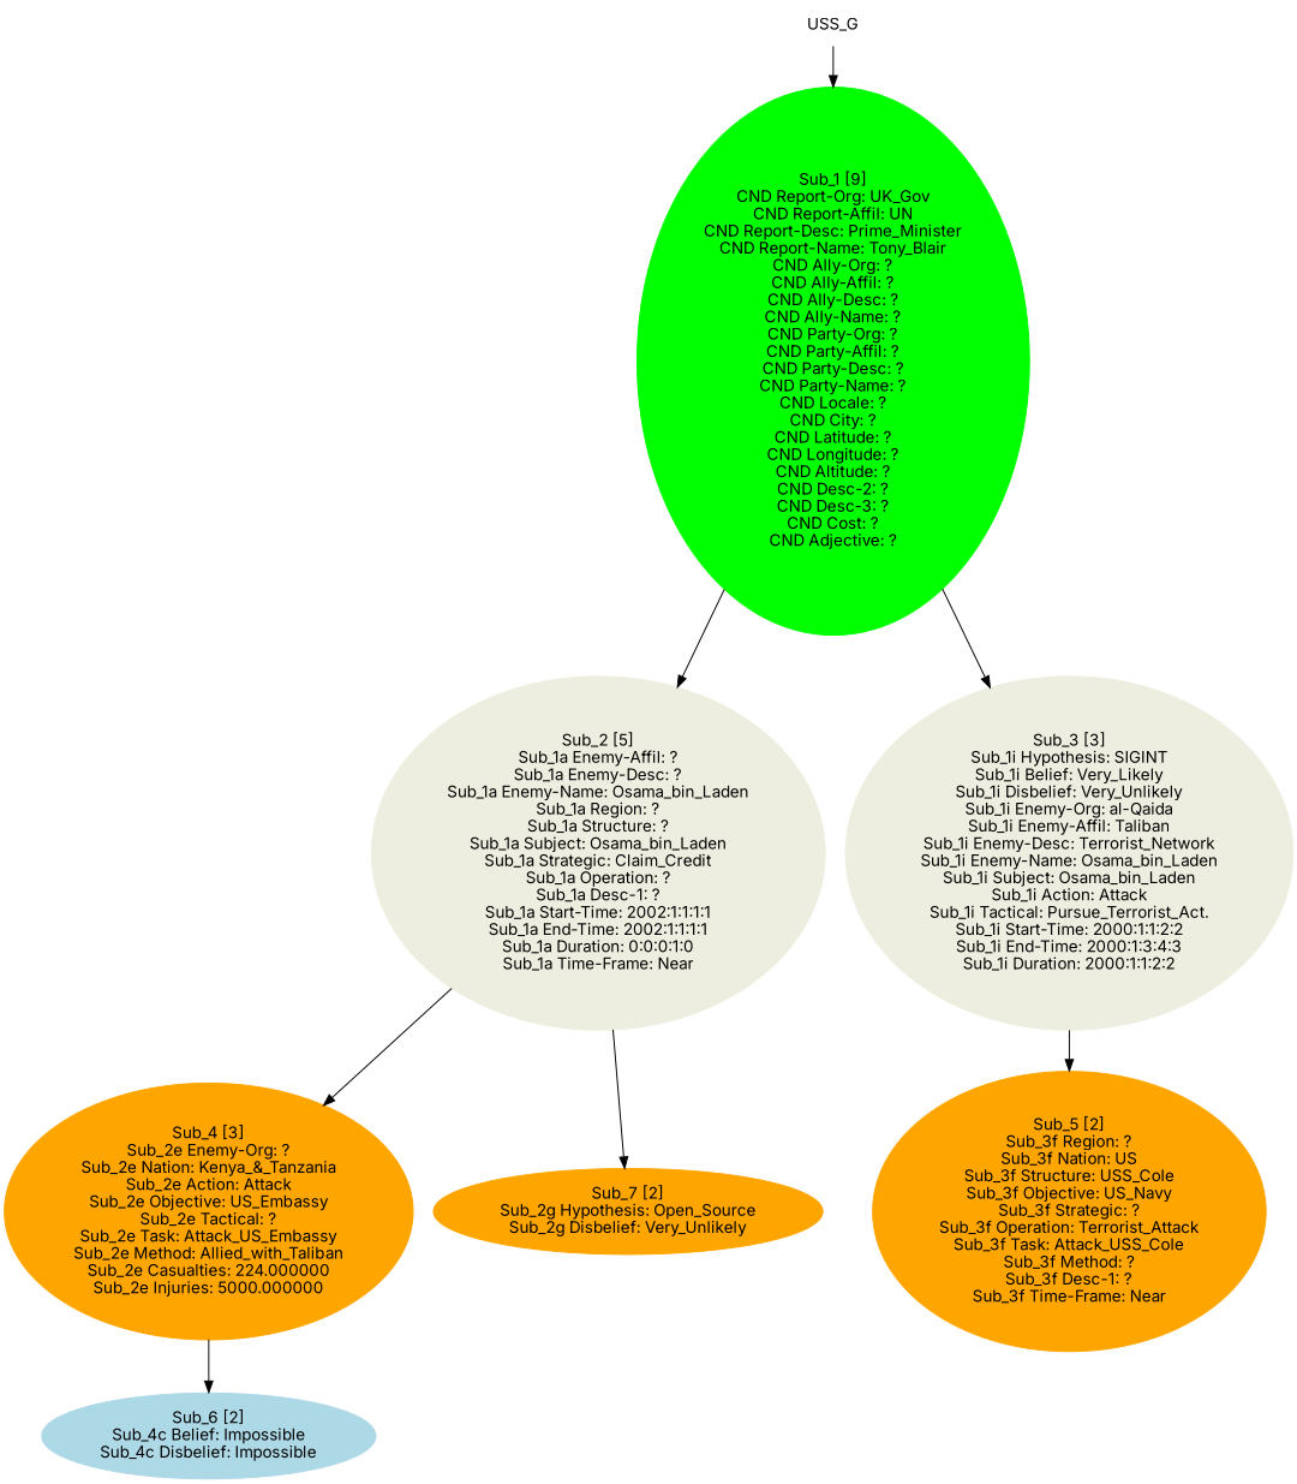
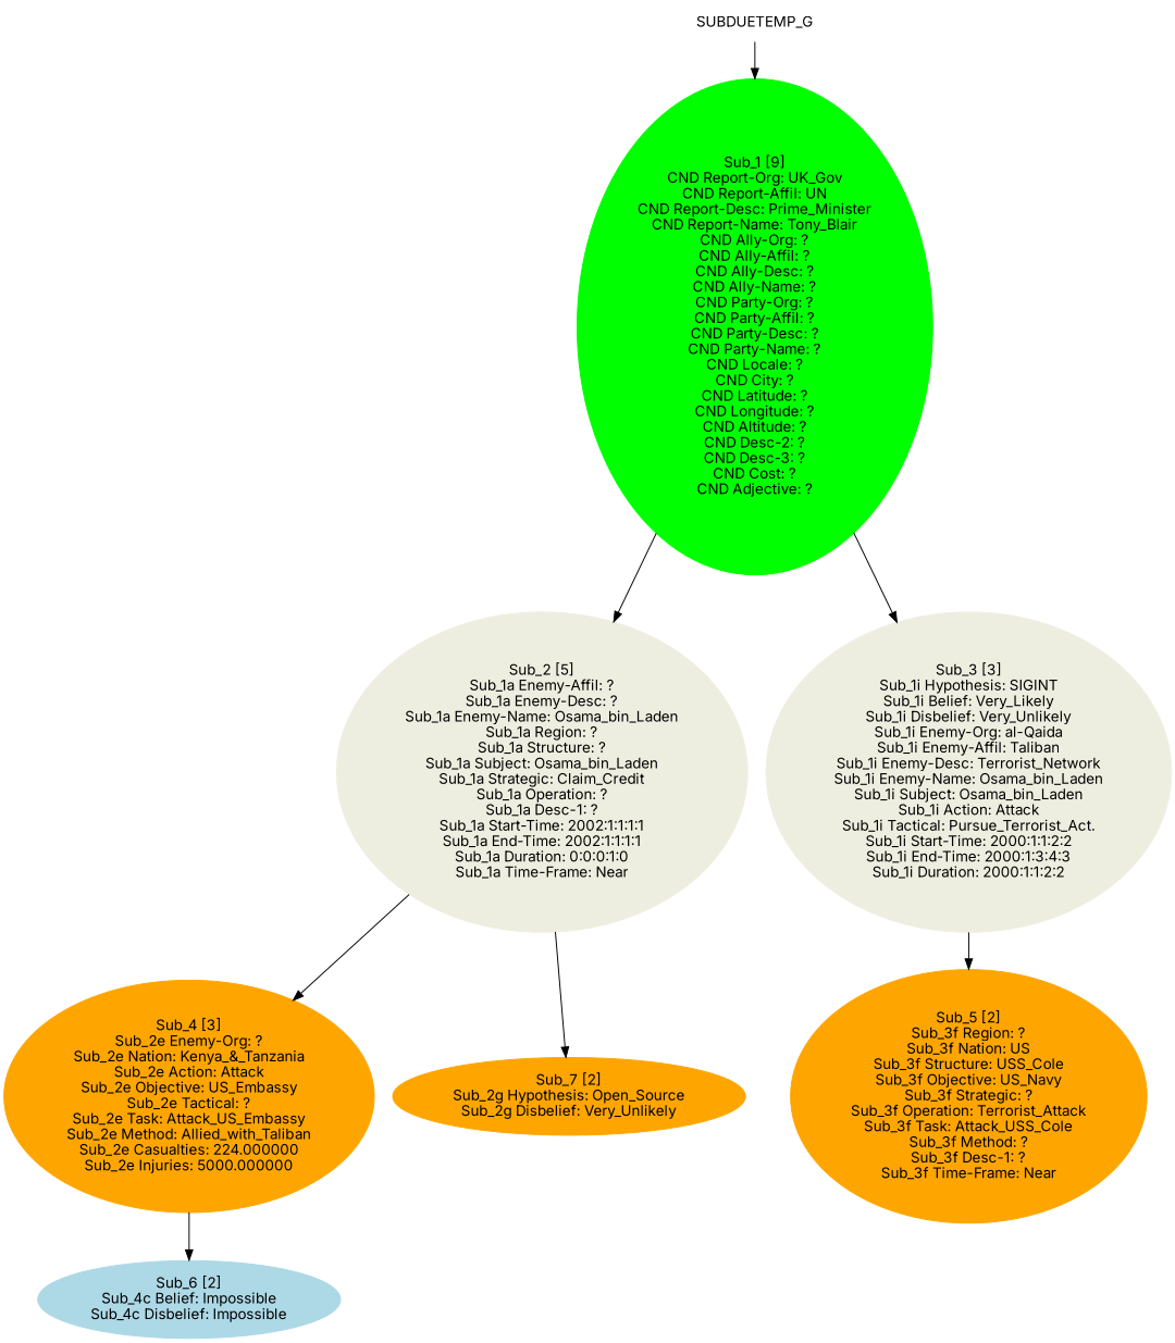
  digraph {
    fontname=Inter
    node [color=orange1 style=filled fontname=Inter]
    edge [fontname=Inter]
-   n1 [color=white label=USS_G]
+   n1 [color=white label=SUBDUETEMP_G]
    n2 [color=green1 label="Sub_1 [9]\nCND Report-Org: UK_Gov\nCND Report-Affil: UN\nCND Report-Desc: Prime_Minister\nCND Report-Name: Tony_Blair\nCND Ally-Org: ?\nCND Ally-Affil: ?\nCND Ally-Desc: ?\nCND Ally-Name: ?\nCND Party-Org: ?\nCND Party-Affil: ?\nCND Party-Desc: ?\nCND Party-Name: ?\nCND Locale: ?\nCND City: ?\nCND Latitude: ?\nCND Longitude: ?\nCND Altitude: ?\nCND Desc-2: ?\nCND Desc-3: ?\nCND Cost: ?\nCND Adjective: ?\n"]
    n3 [color=ivory2 label="Sub_2 [5]\nSub_1a Enemy-Affil: ?\nSub_1a Enemy-Desc: ?\nSub_1a Enemy-Name: Osama_bin_Laden\nSub_1a Region: ?\nSub_1a Structure: ?\nSub_1a Subject: Osama_bin_Laden\nSub_1a Strategic: Claim_Credit\nSub_1a Operation: ?\nSub_1a Desc-1: ?\nSub_1a Start-Time: 2002:1:1:1:1\nSub_1a End-Time: 2002:1:1:1:1\nSub_1a Duration: 0:0:0:1:0\nSub_1a Time-Frame: Near\n"]
    n4 [color=ivory2 label="Sub_3 [3]\nSub_1i Hypothesis: SIGINT\nSub_1i Belief: Very_Likely\nSub_1i Disbelief: Very_Unlikely\nSub_1i Enemy-Org: al-Qaida\nSub_1i Enemy-Affil: Taliban\nSub_1i Enemy-Desc: Terrorist_Network\nSub_1i Enemy-Name: Osama_bin_Laden\nSub_1i Subject: Osama_bin_Laden\nSub_1i Action: Attack\nSub_1i Tactical: Pursue_Terrorist_Act.\nSub_1i Start-Time: 2000:1:1:2:2\nSub_1i End-Time: 2000:1:3:4:3\nSub_1i Duration: 2000:1:1:2:2\n"]
    n5 [label="Sub_4 [3]\nSub_2e Enemy-Org: ?\nSub_2e Nation: Kenya_&_Tanzania\nSub_2e Action: Attack\nSub_2e Objective: US_Embassy\nSub_2e Tactical: ?\nSub_2e Task: Attack_US_Embassy\nSub_2e Method: Allied_with_Taliban\nSub_2e Casualties: 224.000000\nSub_2e Injuries: 5000.000000\n"]
    n6 [label="Sub_7 [2]\nSub_2g Hypothesis: Open_Source\nSub_2g Disbelief: Very_Unlikely\n"]
    n7 [color=lightblue label="Sub_6 [2]\nSub_4c Belief: Impossible\nSub_4c Disbelief: Impossible\n"]
    n8 [label="Sub_5 [2]\nSub_3f Region: ?\nSub_3f Nation: US\nSub_3f Structure: USS_Cole\nSub_3f Objective: US_Navy\nSub_3f Strategic: ?\nSub_3f Operation: Terrorist_Attack\nSub_3f Task: Attack_USS_Cole\nSub_3f Method: ?\nSub_3f Desc-1: ?\nSub_3f Time-Frame: Near\n"]
    n1 -> n2
    n2 -> n3
    n2 -> n4
    n3 -> n5
    n3 -> n6
    n4 -> n8
    n5 -> n7
  }
